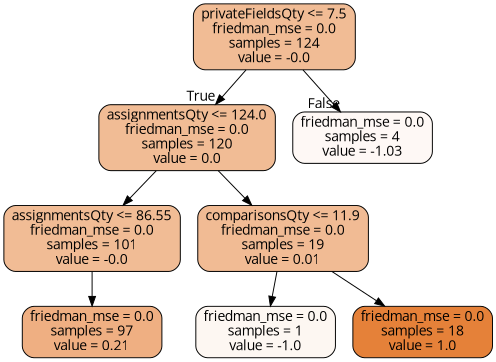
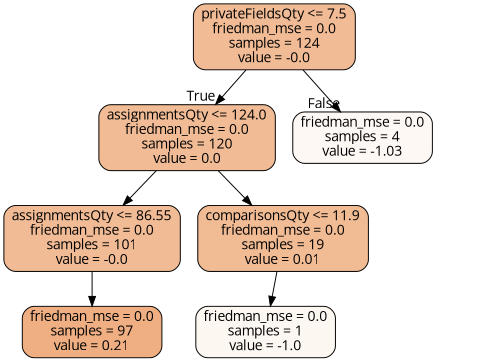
  digraph {
    fontname="Open Sans"
    node [color=black fillcolor="#f1bc95" fontname="Open Sans" shape=box style="filled, rounded"]
    edge [fontname="Open Sans"]
    n1 [label="privateFieldsQty <= 7.5\nfriedman_mse = 0.0\nsamples = 124\nvalue = -0.0"]
    n2 [label="assignmentsQty <= 124.0\nfriedman_mse = 0.0\nsamples = 120\nvalue = 0.0"]
    n3 [fillcolor="#fef8f5" label="friedman_mse = 0.0\nsamples = 4\nvalue = -1.03"]
    n4 [label="assignmentsQty <= 86.55\nfriedman_mse = 0.0\nsamples = 101\nvalue = -0.0"]
    n5 [fillcolor="#f1bb94" label="comparisonsQty <= 11.9\nfriedman_mse = 0.0\nsamples = 19\nvalue = 0.01"]
    n6 [fillcolor="#efaf82" label="friedman_mse = 0.0\nsamples = 97\nvalue = 0.21"]
    n7 [fillcolor="#fdf7f2" label="friedman_mse = 0.0\nsamples = 1\nvalue = -1.0"]
-   n8 [fillcolor="#e58139" label="friedman_mse = 0.0\nsamples = 18\nvalue = 1.0"]
    n1 -> n2 [headlabel=True labelangle=45 labeldistance=2.5]
    n1 -> n3 [headlabel=False labelangle=-45 labeldistance=2.5]
    n2 -> n4
    n2 -> n5
    n4 -> n6
    n5 -> n7
-   n5 -> n8
  }
